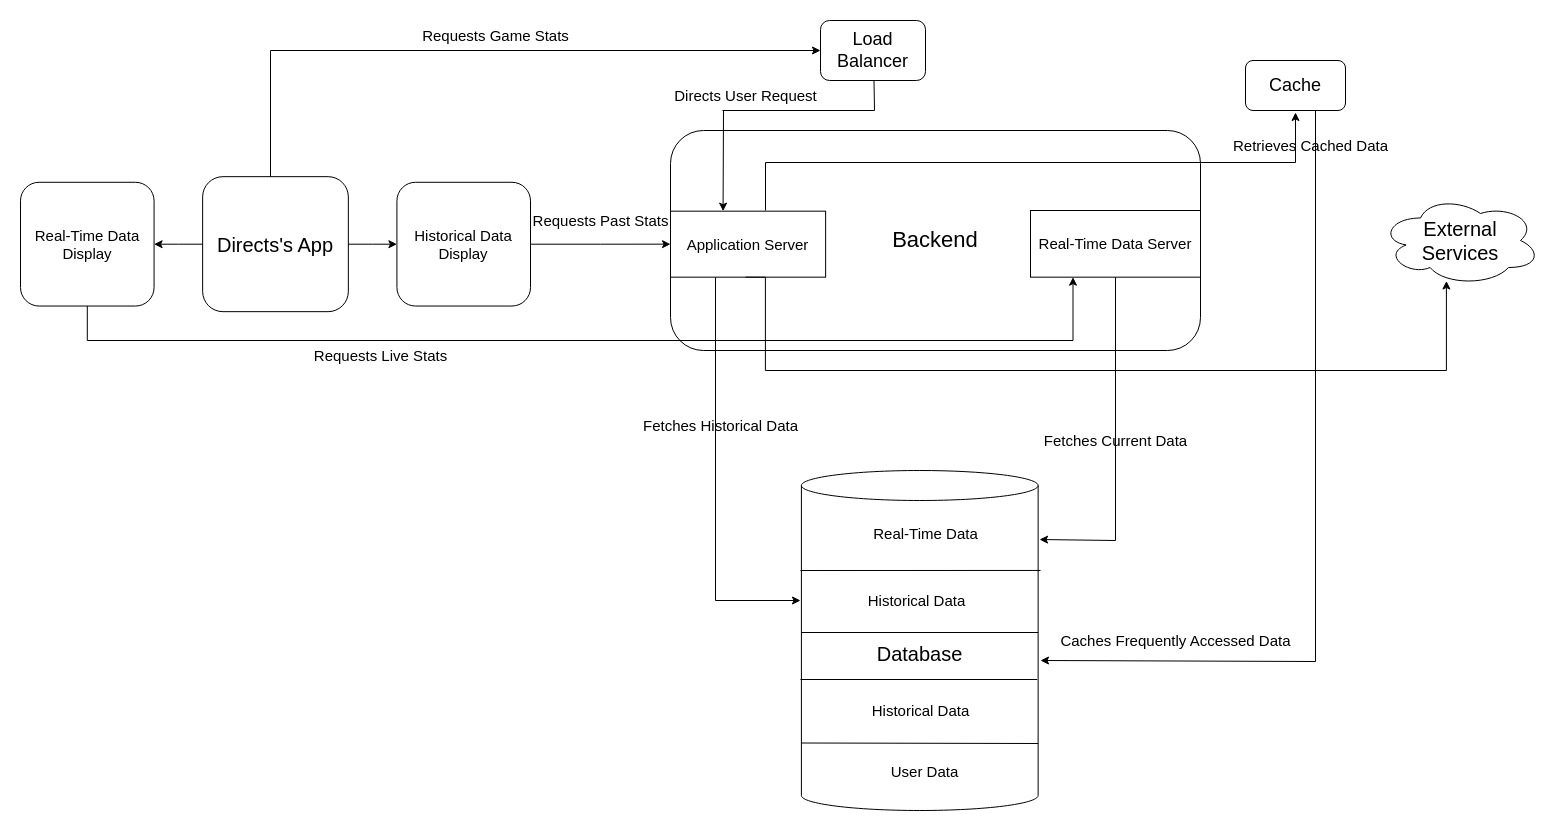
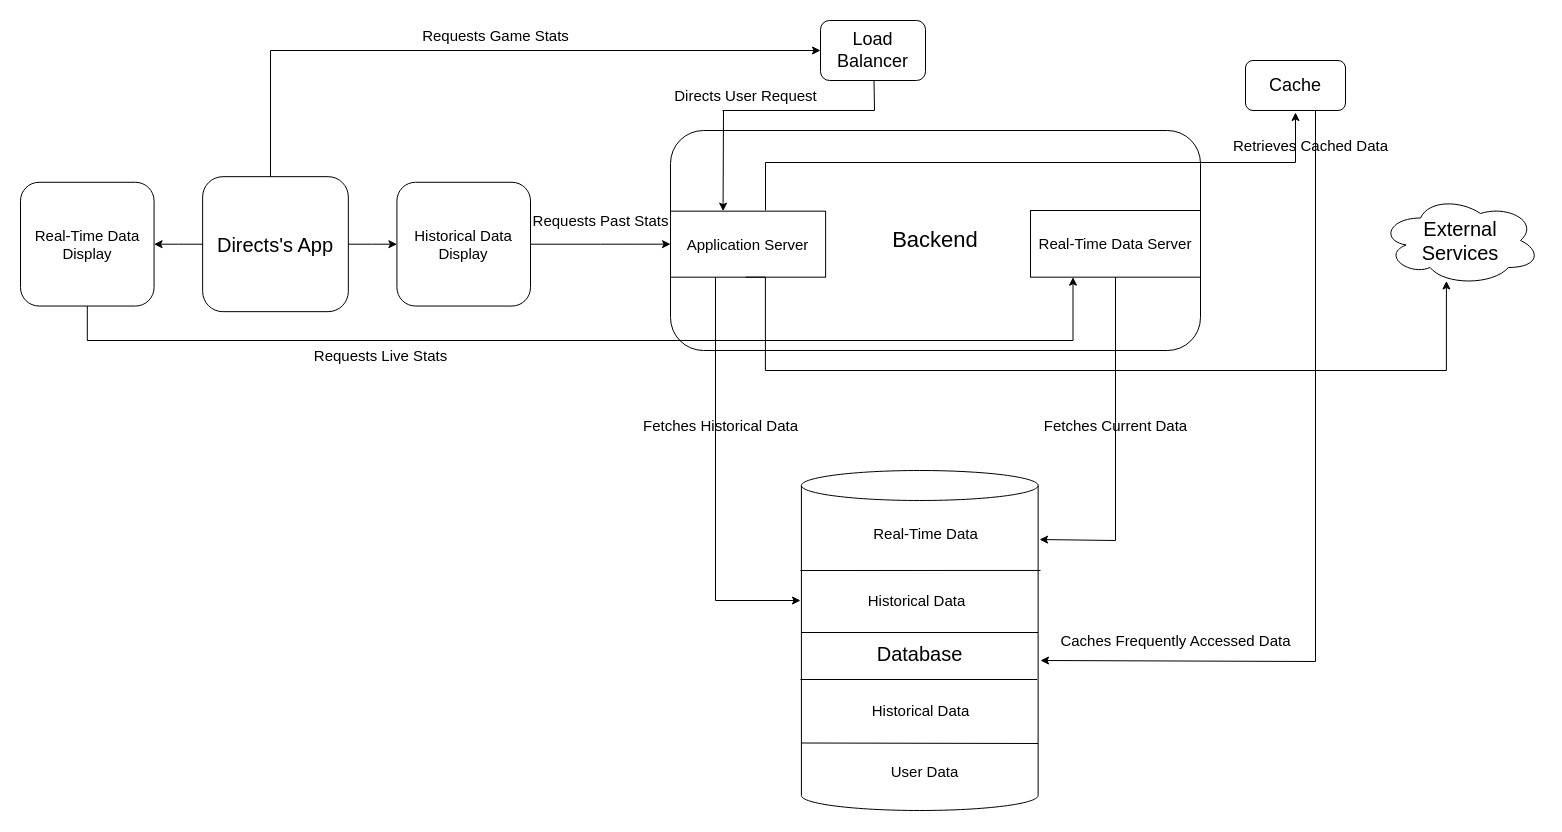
  <mxCell id="0" />
  <mxCell id="1" parent="0" />
  <mxCell id="2" value="" style="group" vertex="1" connectable="0" parent="1"><mxGeometry x="670" y="130" width="530" height="220" as="geometry" /></mxCell>
  <mxCell id="3" value="&lt;font style=&quot;font-size: 22px;&quot;&gt;Backend&lt;/font&gt;" style="rounded=1;whiteSpace=wrap;html=1;" vertex="1" parent="2"><mxGeometry width="530" height="220.0" as="geometry" /></mxCell>
  <mxCell id="4" style="edgeStyle=orthogonalEdgeStyle;rounded=0;orthogonalLoop=1;jettySize=auto;html=1;" edge="1" parent="2"><mxGeometry relative="1" as="geometry"><mxPoint x="130" y="470" as="targetPoint" /><mxPoint x="45" y="146.667" as="sourcePoint" /><Array as="points"><mxPoint x="45.5" y="470" /><mxPoint x="117.5" y="470" /></Array></mxGeometry></mxCell>
  <mxCell id="5" value="&lt;font style=&quot;font-size: 15px;&quot;&gt;Application Server&lt;/font&gt;" style="rounded=0;whiteSpace=wrap;html=1;" vertex="1" parent="2"><mxGeometry y="80.667" width="155.122" height="66.0" as="geometry" /></mxCell>
  <mxCell id="6" value="&lt;font style=&quot;font-size: 15px;&quot;&gt;Real-Time Data Server&lt;/font&gt;" style="rounded=0;whiteSpace=wrap;html=1;" vertex="1" parent="2"><mxGeometry x="360" y="80" width="170" height="66.67" as="geometry" /></mxCell>
  <mxCell id="7" style="edgeStyle=orthogonalEdgeStyle;rounded=0;orthogonalLoop=1;jettySize=auto;html=1;entryX=0.55;entryY=0.95;entryDx=0;entryDy=0;entryPerimeter=0;" edge="1" parent="2"><mxGeometry relative="1" as="geometry"><mxPoint x="74.996" y="146.667" as="sourcePoint" /><mxPoint x="775.91" y="150.5" as="targetPoint" /><Array as="points"><mxPoint x="94.91" y="147" /><mxPoint x="94.91" y="240" /><mxPoint x="775.91" y="240" /></Array></mxGeometry></mxCell>
  <mxCell id="8" style="edgeStyle=orthogonalEdgeStyle;rounded=0;orthogonalLoop=1;jettySize=auto;html=1;" edge="1" parent="2"><mxGeometry relative="1" as="geometry"><mxPoint x="95" y="80" as="sourcePoint" /><mxPoint x="625" y="-18" as="targetPoint" /><Array as="points"><mxPoint x="95" y="32" /><mxPoint x="625" y="32" /></Array></mxGeometry></mxCell>
  <mxCell id="9" value="&lt;font style=&quot;font-size: 20px;&quot;&gt;External&lt;br&gt;Services&lt;/font&gt;" style="ellipse;shape=cloud;whiteSpace=wrap;html=1;" vertex="1" parent="1"><mxGeometry x="1380" y="195" width="160" height="90" as="geometry" /></mxCell>
  <mxCell id="10" value="&lt;font style=&quot;font-size: 18px;&quot;&gt;Load Balancer&lt;/font&gt;" style="rounded=1;whiteSpace=wrap;html=1;" vertex="1" parent="1"><mxGeometry y="20" width="105" height="60" as="geometry" x="820" /></mxCell>
  <mxCell id="11" style="edgeStyle=orthogonalEdgeStyle;rounded=0;orthogonalLoop=1;jettySize=auto;html=1;" edge="1" parent="1"><mxGeometry relative="1" as="geometry"><mxPoint x="1040" y="660" as="targetPoint" /><mxPoint x="1315" y="110" as="sourcePoint" /><Array as="points"><mxPoint x="1315" y="661" /></Array></mxGeometry></mxCell>
  <mxCell id="12" value="&lt;font style=&quot;font-size: 18px;&quot;&gt;Cache&lt;/font&gt;" style="rounded=1;whiteSpace=wrap;html=1;" vertex="1" parent="1"><mxGeometry x="1245" y="60" width="100" height="50" as="geometry" /></mxCell>
  <mxCell id="13" value="&lt;font style=&quot;font-size: 15px;&quot;&gt;Requests Game Stats&lt;/font&gt;" style="text;html=1;align=center;verticalAlign=middle;resizable=0;points=[];autosize=1;strokeColor=none;fillColor=none;" vertex="1" parent="1"><mxGeometry x="410" y="20" width="170" height="30" as="geometry" /></mxCell>
  <mxCell id="14" value="" style="group" vertex="1" connectable="0" parent="1"><mxGeometry x="20" y="176.17" width="510" height="135" as="geometry" /></mxCell>
  <mxCell id="15" value="&lt;font style=&quot;font-size: 20px;&quot;&gt;Directs's App&lt;/font&gt;" style="rounded=1;whiteSpace=wrap;html=1;" vertex="1" parent="14"><mxGeometry x="182.143" width="145.714" height="135" as="geometry" /></mxCell>
  <mxCell id="16" value="&lt;font style=&quot;font-size: 15px;&quot;&gt;Historical&amp;nbsp;Data Display&lt;/font&gt;" style="rounded=1;whiteSpace=wrap;html=1;" vertex="1" parent="14"><mxGeometry x="376.429" y="5.625" width="133.571" height="123.75" as="geometry" /></mxCell>
  <mxCell id="17" value="&lt;font style=&quot;font-size: 15px;&quot;&gt;Real-Time Data Display&lt;/font&gt;" style="rounded=1;whiteSpace=wrap;html=1;" vertex="1" parent="14"><mxGeometry y="5.625" width="133.571" height="123.75" as="geometry" /></mxCell>
  <mxCell id="18" value="" style="edgeStyle=orthogonalEdgeStyle;rounded=0;orthogonalLoop=1;jettySize=auto;html=1;" edge="1" parent="14" source="15" target="16"><mxGeometry relative="1" as="geometry" /></mxCell>
  <mxCell id="19" value="" style="edgeStyle=orthogonalEdgeStyle;rounded=0;orthogonalLoop=1;jettySize=auto;html=1;" edge="1" parent="14" source="15" target="17"><mxGeometry relative="1" as="geometry" /></mxCell>
  <mxCell id="20" value="" style="group" vertex="1" connectable="0" parent="1"><mxGeometry x="800" y="470" width="240" height="340" as="geometry" /></mxCell>
  <mxCell id="21" value="&lt;font style=&quot;font-size: 20px;&quot;&gt;Database&lt;/font&gt;" style="shape=cylinder3;whiteSpace=wrap;html=1;boundedLbl=1;backgroundOutline=1;size=15;" vertex="1" parent="20"><mxGeometry x="0.91" width="236.722" height="340" as="geometry" /></mxCell>
  <mxCell id="22" value="" style="endArrow=none;html=1;rounded=0;" edge="1" parent="20"><mxGeometry width="50" height="50" relative="1" as="geometry"><mxPoint x="0.91" y="162" as="sourcePoint" /><mxPoint x="237.633" y="162" as="targetPoint" /><Array as="points"><mxPoint x="237.633" y="162" /></Array></mxGeometry></mxCell>
  <mxCell id="23" value="" style="endArrow=none;html=1;rounded=0;entryX=1.01;entryY=0.228;entryDx=0;entryDy=0;entryPerimeter=0;" edge="1" parent="20"><mxGeometry width="50" height="50" relative="1" as="geometry"><mxPoint y="100" as="sourcePoint" /><mxPoint x="240" y="99.96" as="targetPoint" /></mxGeometry></mxCell>
  <mxCell id="24" value="&lt;font style=&quot;font-size: 15px;&quot;&gt;Historical Data&lt;/font&gt;" style="edgeLabel;html=1;align=center;verticalAlign=middle;resizable=0;points=[];" vertex="1" connectable="0" parent="23"><mxGeometry x="-0.074" y="-4" relative="1" as="geometry"><mxPoint x="4" y="26" as="offset" /></mxGeometry></mxCell>
  <mxCell id="25" value="&lt;font style=&quot;font-size: 15px;&quot;&gt;Real-Time Data&lt;/font&gt;" style="edgeLabel;html=1;align=center;verticalAlign=middle;resizable=0;points=[];" vertex="1" connectable="0" parent="23"><mxGeometry x="0.099" y="-6" relative="1" as="geometry"><mxPoint x="-8" y="-43" as="offset" /></mxGeometry></mxCell>
  <mxCell id="26" value="&lt;font style=&quot;font-size: 15px;&quot;&gt;User Data&lt;/font&gt;" style="edgeLabel;html=1;align=center;verticalAlign=middle;resizable=0;points=[];" vertex="1" connectable="0" parent="20"><mxGeometry x="128.376" y="180" as="geometry"><mxPoint x="-5" y="120" as="offset" /></mxGeometry></mxCell>
  <mxCell id="27" value="" style="endArrow=none;html=1;rounded=0;" edge="1" parent="20"><mxGeometry width="50" height="50" relative="1" as="geometry"><mxPoint x="0.91" y="272.5" as="sourcePoint" /><mxPoint x="237.633" y="273" as="targetPoint" /><Array as="points"><mxPoint x="237.633" y="273" /></Array></mxGeometry></mxCell>
  <mxCell id="28" value="" style="group" vertex="1" connectable="0" parent="20"><mxGeometry x="119.275" y="209" width="117.447" height="30.998" as="geometry" /></mxCell>
  <mxCell id="29" value="" style="endArrow=none;html=1;rounded=0;" edge="1" parent="28"><mxGeometry width="50" height="50" relative="1" as="geometry"><mxPoint x="-119.275" as="sourcePoint" /><mxPoint x="118.358" y="0.388" as="targetPoint" /><Array as="points"><mxPoint x="117.447" /></Array></mxGeometry></mxCell>
  <mxCell id="30" value="&lt;font style=&quot;font-size: 15px;&quot;&gt;Historical Data&lt;/font&gt;" style="edgeLabel;html=1;align=center;verticalAlign=middle;resizable=0;points=[];" vertex="1" connectable="0" parent="28"><mxGeometry y="30.998" as="geometry" /></mxCell>
  <mxCell id="31" value="" style="endArrow=none;html=1;rounded=0;entryX=0.5;entryY=1;entryDx=0;entryDy=0;" edge="1" parent="1"><mxGeometry width="50" height="50" relative="1" as="geometry"><mxPoint x="874" y="110" as="sourcePoint" /><mxPoint x="873.5" y="80" as="targetPoint" /></mxGeometry></mxCell>
  <mxCell id="32" value="" style="endArrow=none;html=1;rounded=0;" edge="1" parent="1"><mxGeometry width="50" height="50" relative="1" as="geometry"><mxPoint x="722" y="110" as="sourcePoint" /><mxPoint x="874" y="110" as="targetPoint" /></mxGeometry></mxCell>
  <mxCell id="33" value="" style="endArrow=classic;html=1;rounded=0;entryX=0.5;entryY=0;entryDx=0;entryDy=0;" edge="1" parent="1"><mxGeometry width="50" height="50" relative="1" as="geometry"><mxPoint x="723" y="110" as="sourcePoint" /><mxPoint x="722.561" y="210.667" as="targetPoint" /></mxGeometry></mxCell>
  <mxCell id="34" value="&lt;font style=&quot;font-size: 15px;&quot;&gt;Directs User Request&lt;/font&gt;" style="text;html=1;align=center;verticalAlign=middle;resizable=0;points=[];autosize=1;strokeColor=none;fillColor=none;" vertex="1" parent="1"><mxGeometry x="660" y="80" width="170" height="30" as="geometry" /></mxCell>
  <mxCell id="35" value="&lt;font style=&quot;font-size: 15px;&quot;&gt;Fetches Historical Data&lt;/font&gt;" style="text;html=1;align=center;verticalAlign=middle;resizable=0;points=[];autosize=1;strokeColor=none;fillColor=none;" vertex="1" parent="1"><mxGeometry x="630" y="410" width="180" height="30" as="geometry" /></mxCell>
- <mxCell id="36" value="&lt;font style=&quot;font-size: 15px;&quot;&gt;Fetches Current Data&lt;/font&gt;" style="text;html=1;align=center;verticalAlign=middle;resizable=0;points=[];autosize=1;strokeColor=none;fillColor=none;" vertex="1" parent="1"><mxGeometry x="1030" y="425" width="170" height="30" as="geometry" /></mxCell>
+ <mxCell id="36" value="&lt;font style=&quot;font-size: 15px;&quot;&gt;Fetches Current Data&lt;/font&gt;" style="text;html=1;align=center;verticalAlign=middle;resizable=0;points=[];autosize=1;strokeColor=none;fillColor=none;" vertex="1" parent="1"><mxGeometry x="1030" y="410" width="170" height="30" as="geometry" /></mxCell>
  <mxCell id="37" value="&lt;font style=&quot;font-size: 15px;&quot;&gt;Retrieves Cached Data&lt;/font&gt;" style="text;html=1;align=center;verticalAlign=middle;resizable=0;points=[];autosize=1;strokeColor=none;fillColor=none;" vertex="1" parent="1"><mxGeometry x="1220" y="130" width="180" height="30" as="geometry" /></mxCell>
  <mxCell id="38" value="&lt;font style=&quot;font-size: 15px;&quot;&gt;Caches Frequently Accessed Data&lt;/font&gt;" style="text;html=1;align=center;verticalAlign=middle;resizable=0;points=[];autosize=1;strokeColor=none;fillColor=none;" vertex="1" parent="1"><mxGeometry x="1050" y="625" width="250" height="30" as="geometry" /></mxCell>
  <mxCell id="39" style="edgeStyle=orthogonalEdgeStyle;rounded=0;orthogonalLoop=1;jettySize=auto;html=1;entryX=0.25;entryY=1;entryDx=0;entryDy=0;" edge="1" parent="1" source="17" target="6"><mxGeometry relative="1" as="geometry"><mxPoint x="1080" y="320" as="targetPoint" /><Array as="points"><mxPoint x="87" y="340" /><mxPoint x="1072" y="340" /></Array></mxGeometry></mxCell>
  <mxCell id="40" value="&lt;font style=&quot;font-size: 15px;&quot;&gt;Requests Live Stats&lt;/font&gt;" style="text;html=1;align=center;verticalAlign=middle;resizable=0;points=[];autosize=1;strokeColor=none;fillColor=none;" vertex="1" parent="1"><mxGeometry x="300" y="340" width="160" height="30" as="geometry" /></mxCell>
  <mxCell id="41" style="edgeStyle=orthogonalEdgeStyle;rounded=0;orthogonalLoop=1;jettySize=auto;html=1;entryX=0;entryY=0.5;entryDx=0;entryDy=0;" edge="1" parent="1" source="16" target="5"><mxGeometry relative="1" as="geometry" /></mxCell>
  <mxCell id="42" style="edgeStyle=orthogonalEdgeStyle;rounded=0;orthogonalLoop=1;jettySize=auto;html=1;entryX=0;entryY=0.5;entryDx=0;entryDy=0;" edge="1" parent="1" source="15" target="10"><mxGeometry relative="1" as="geometry"><Array as="points"><mxPoint x="270" y="50" /></Array></mxGeometry></mxCell>
  <mxCell id="43" value="&lt;font style=&quot;font-size: 15px;&quot;&gt;Requests Past Stats&lt;/font&gt;" style="text;html=1;align=center;verticalAlign=middle;resizable=0;points=[];autosize=1;strokeColor=none;fillColor=none;" vertex="1" parent="1"><mxGeometry x="520" y="205" width="160" height="30" as="geometry" /></mxCell>
  <mxCell id="44" style="edgeStyle=orthogonalEdgeStyle;rounded=0;orthogonalLoop=1;jettySize=auto;html=1;entryX=1.006;entryY=0.203;entryDx=0;entryDy=0;entryPerimeter=0;" edge="1" parent="1" source="6" target="21"><mxGeometry relative="1" as="geometry"><mxPoint x="1060" y="540" as="targetPoint" /><Array as="points"><mxPoint x="1115" y="540" /><mxPoint x="1039" y="540" /></Array></mxGeometry></mxCell>
